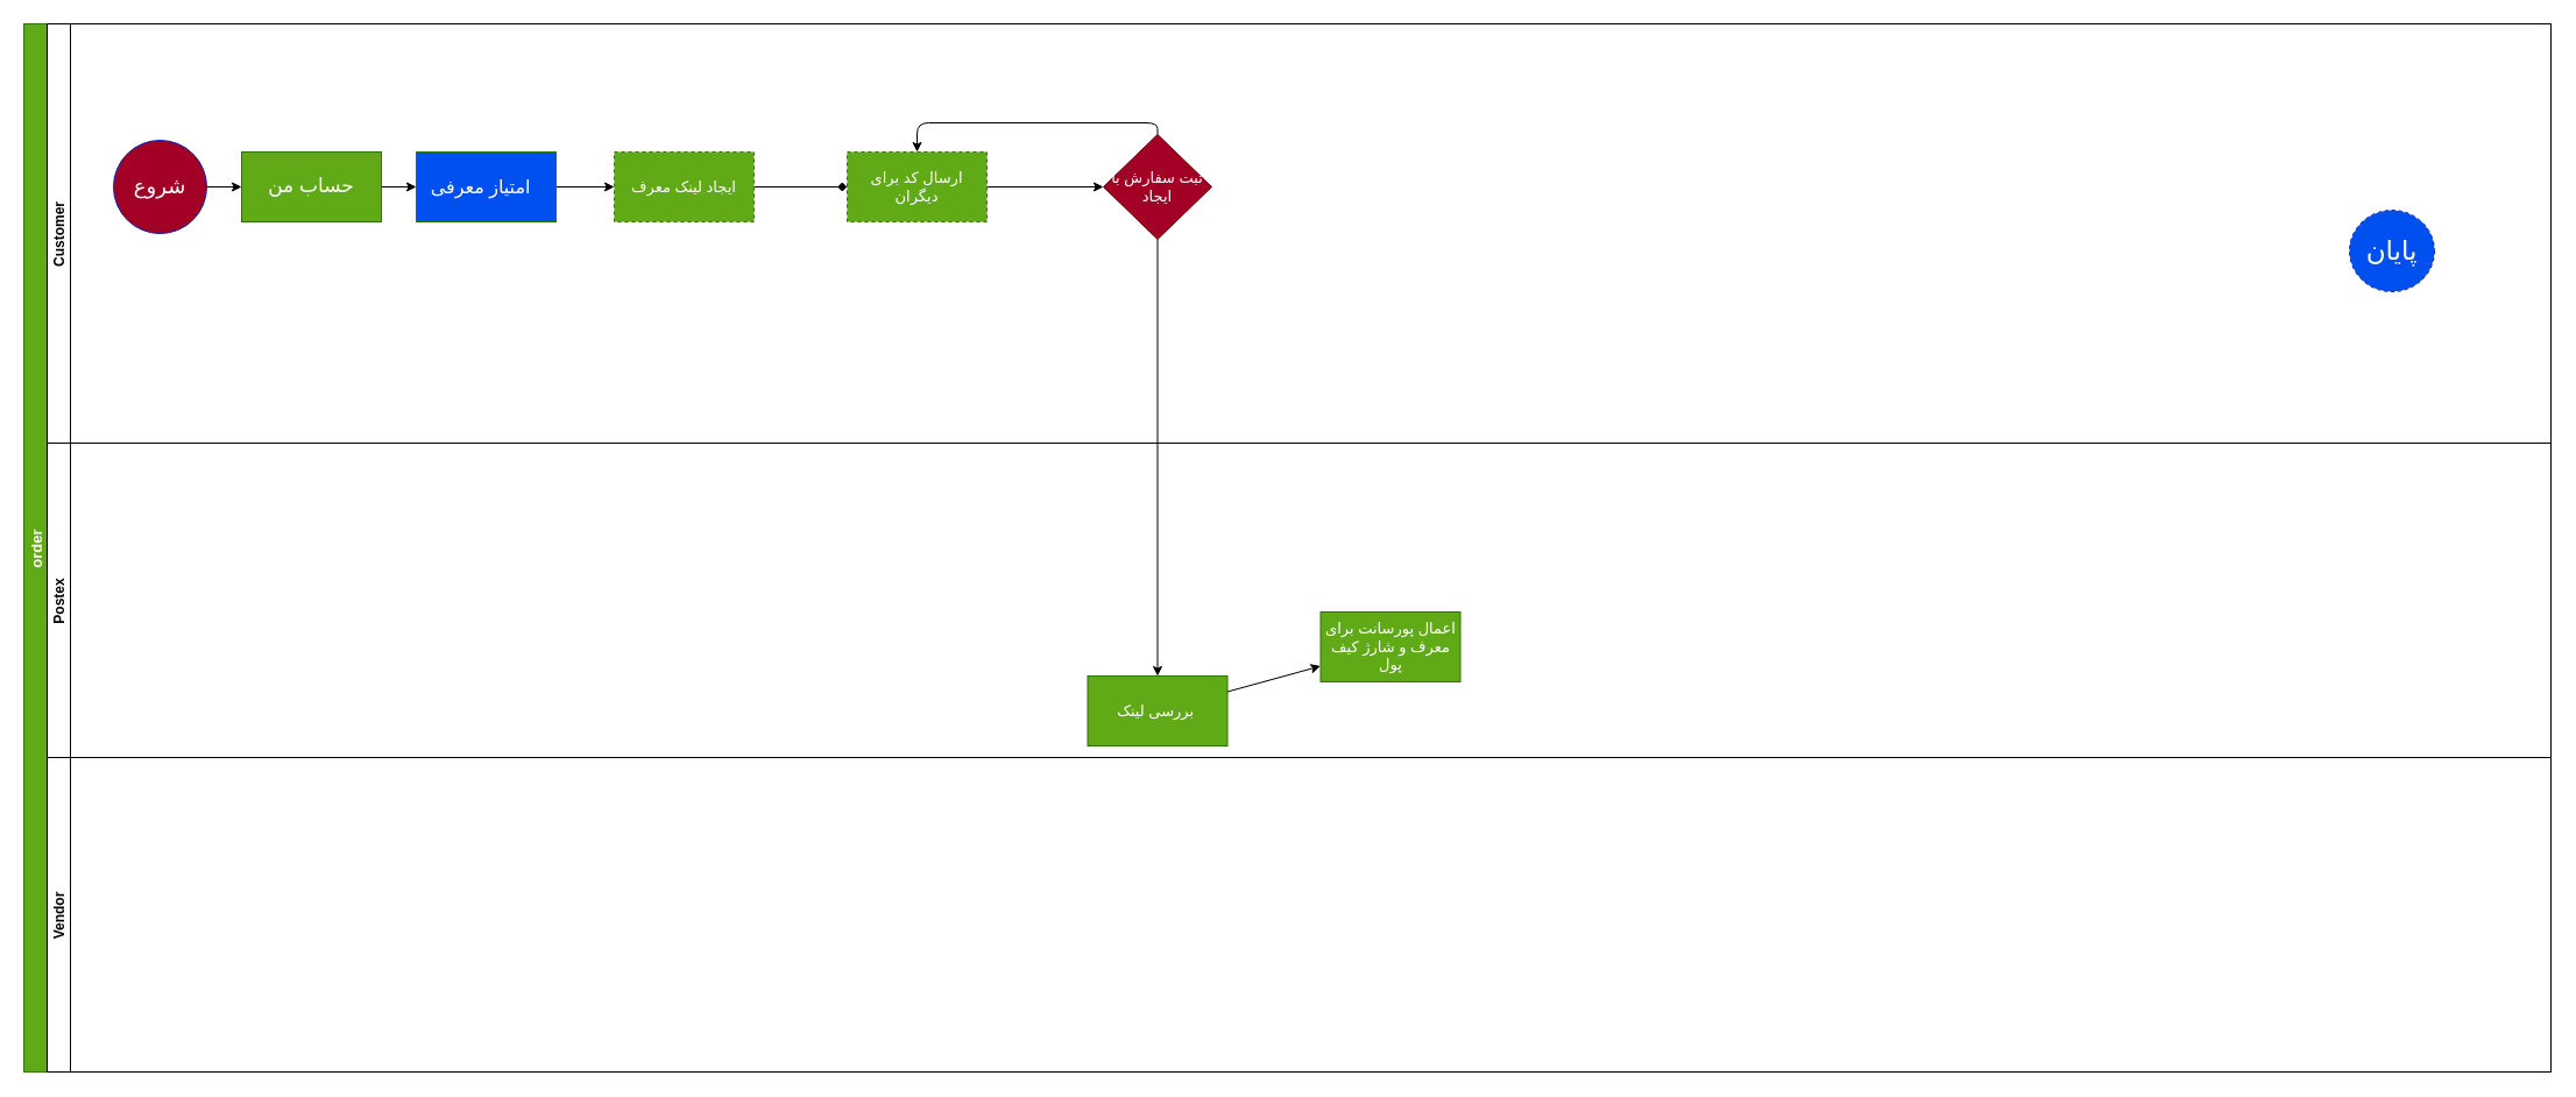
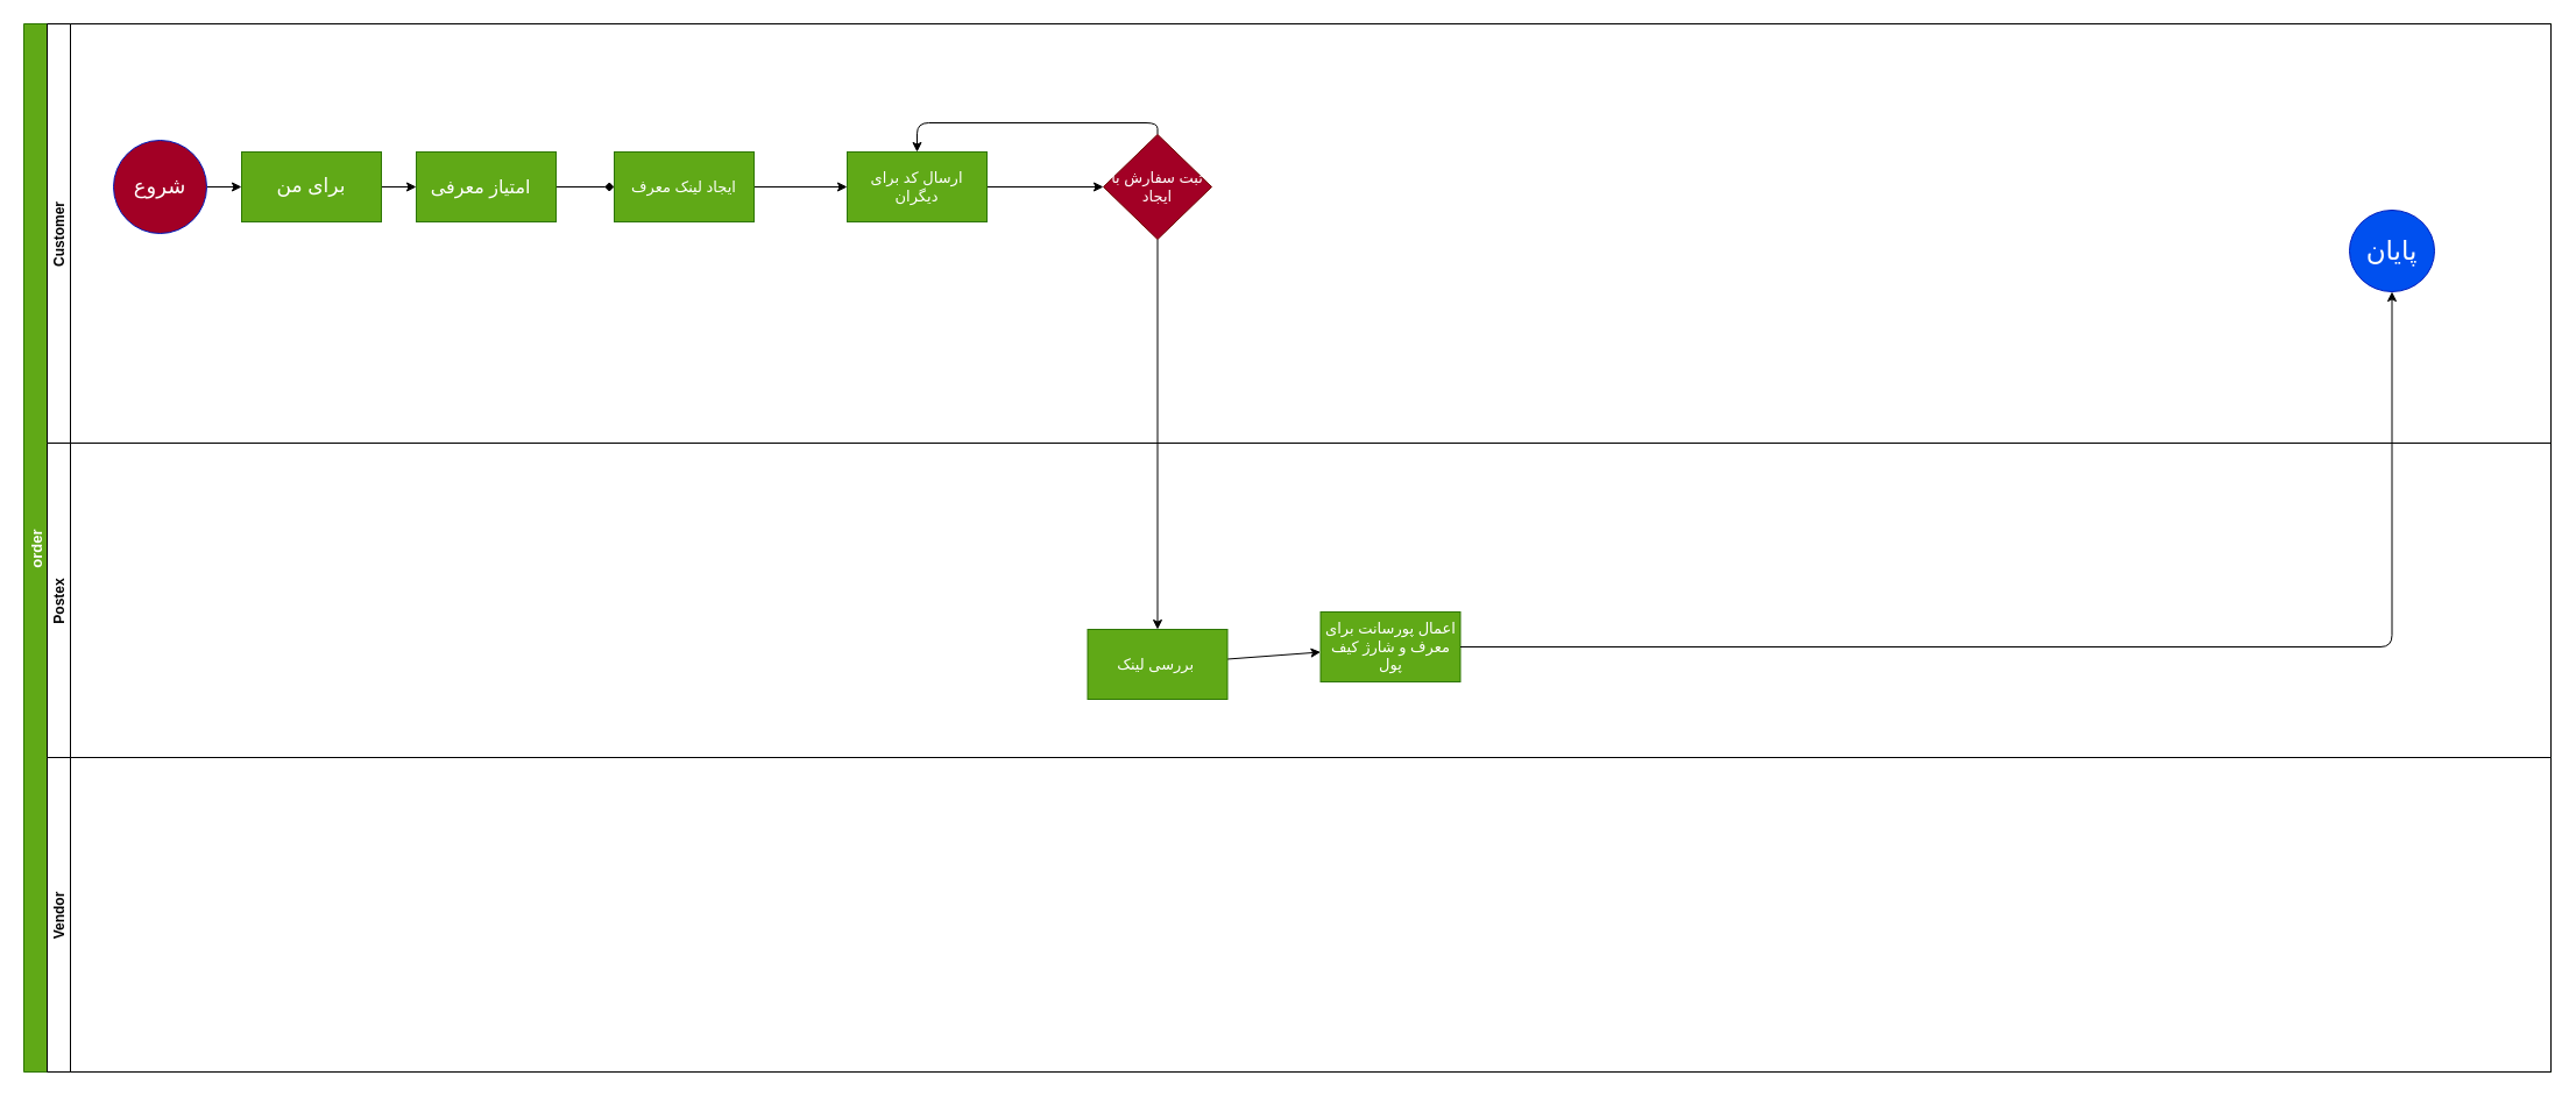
  <mxCell id="0" />
  <mxCell id="1" parent="0" />
  <mxCell id="2" value="order" style="swimlane;childLayout=stackLayout;resizeParent=1;resizeParentMax=0;horizontal=0;startSize=20;horizontalStack=0;fillColor=#60a917;strokeColor=#2D7600;fontColor=#ffffff;fontSize=13;" vertex="1" parent="1"><mxGeometry x="20" y="20" width="2170" height="900" as="geometry" /></mxCell>
  <mxCell id="3" value="Customer" style="swimlane;startSize=20;horizontal=0;" vertex="1" parent="2"><mxGeometry x="20" width="2150" height="360" as="geometry" /></mxCell>
  <mxCell id="4" value="" style="edgeStyle=orthogonalEdgeStyle;rounded=0;orthogonalLoop=1;jettySize=auto;html=1;fontSize=13;" edge="1" parent="3" source="5" target="7"><mxGeometry relative="1" as="geometry" /></mxCell>
  <mxCell id="5" value="&lt;font style=&quot;font-size: 18px&quot;&gt;شروع&lt;/font&gt;" style="ellipse;whiteSpace=wrap;html=1;aspect=fixed;fontSize=13;fillColor=#a20025;strokeColor=#001DBC;fontColor=#ffffff;" vertex="1" parent="3"><mxGeometry x="57" y="100" width="80" height="80" as="geometry" /></mxCell>
  <mxCell id="6" value="" style="edgeStyle=orthogonalEdgeStyle;rounded=0;orthogonalLoop=1;jettySize=auto;html=1;fontSize=13;" edge="1" parent="3" source="7" target="9"><mxGeometry relative="1" as="geometry" /></mxCell>
- <mxCell id="7" value="&lt;font style=&quot;font-size: 17px&quot;&gt;حساب من&lt;/font&gt;" style="whiteSpace=wrap;html=1;fontSize=13;fontColor=#ffffff;strokeColor=#2D7600;fillColor=#60a917;" vertex="1" parent="3"><mxGeometry x="167" y="110" width="120" height="60" as="geometry" /></mxCell>
- <mxCell id="8" style="edgeStyle=none;html=1;exitX=1;exitY=0.5;exitDx=0;exitDy=0;entryX=0;entryY=0.5;entryDx=0;entryDy=0;" edge="1" parent="3" source="9" target="11"><mxGeometry relative="1" as="geometry" /></mxCell>
- <mxCell id="9" value="&lt;font style=&quot;font-size: 16px&quot;&gt;امتیاز معرفی&amp;nbsp;&amp;nbsp;&lt;/font&gt;" style="whiteSpace=wrap;html=1;fontSize=13;fontColor=#ffffff;strokeColor=#2D7600;fillColor=#0050ef;" vertex="1" parent="3"><mxGeometry x="317" y="110" width="120" height="60" as="geometry" /></mxCell>
- <mxCell id="10" style="edgeStyle=none;html=1;exitX=1;exitY=0.5;exitDx=0;exitDy=0;entryX=0;entryY=0.5;entryDx=0;entryDy=0;endArrow=diamond;" edge="1" parent="3" source="11" target="14"><mxGeometry relative="1" as="geometry" /></mxCell>
- <mxCell id="11" value="ایجاد لینک معرف" style="whiteSpace=wrap;html=1;fontSize=13;fontColor=#ffffff;strokeColor=#2D7600;fillColor=#60a917;dashed=1;" vertex="1" parent="3"><mxGeometry x="487" y="110" width="120" height="60" as="geometry" /></mxCell>
- <mxCell id="12" value="&lt;font style=&quot;font-size: 23px&quot;&gt;پایان&lt;/font&gt;" style="ellipse;whiteSpace=wrap;html=1;fillColor=#0050ef;strokeColor=#001DBC;fontColor=#ffffff;dashed=1;" vertex="1" parent="3"><mxGeometry x="1977" y="160" width="73" height="70" as="geometry" /></mxCell>
+ <mxCell id="7" value="&lt;font style=&quot;font-size: 17px&quot;&gt;برای من&lt;/font&gt;" style="whiteSpace=wrap;html=1;fontSize=13;fontColor=#ffffff;strokeColor=#2D7600;fillColor=#60a917;" vertex="1" parent="3"><mxGeometry x="167" y="110" width="120" height="60" as="geometry" /></mxCell>
+ <mxCell id="8" style="edgeStyle=none;html=1;exitX=1;exitY=0.5;exitDx=0;exitDy=0;entryX=0;entryY=0.5;entryDx=0;entryDy=0;endArrow=diamond;" edge="1" parent="3" source="9" target="11"><mxGeometry relative="1" as="geometry" /></mxCell>
+ <mxCell id="9" value="&lt;font style=&quot;font-size: 16px&quot;&gt;امتیاز معرفی&amp;nbsp;&amp;nbsp;&lt;/font&gt;" style="whiteSpace=wrap;html=1;fontSize=13;fontColor=#ffffff;strokeColor=#2D7600;fillColor=#60a917;" vertex="1" parent="3"><mxGeometry x="317" y="110" width="120" height="60" as="geometry" /></mxCell>
+ <mxCell id="10" style="edgeStyle=none;html=1;exitX=1;exitY=0.5;exitDx=0;exitDy=0;entryX=0;entryY=0.5;entryDx=0;entryDy=0;" edge="1" parent="3" source="11" target="14"><mxGeometry relative="1" as="geometry" /></mxCell>
+ <mxCell id="11" value="ایجاد لینک معرف" style="whiteSpace=wrap;html=1;fontSize=13;fontColor=#ffffff;strokeColor=#2D7600;fillColor=#60a917;" vertex="1" parent="3"><mxGeometry x="487" y="110" width="120" height="60" as="geometry" /></mxCell>
+ <mxCell id="12" value="&lt;font style=&quot;font-size: 23px&quot;&gt;پایان&lt;/font&gt;" style="ellipse;whiteSpace=wrap;html=1;fillColor=#0050ef;strokeColor=#001DBC;fontColor=#ffffff;" vertex="1" parent="3"><mxGeometry x="1977" y="160" width="73" height="70" as="geometry" /></mxCell>
  <mxCell id="13" value="" style="edgeStyle=none;html=1;" edge="1" parent="3" source="14" target="16"><mxGeometry relative="1" as="geometry" /></mxCell>
- <mxCell id="14" value="ارسال کد برای دیگران" style="whiteSpace=wrap;html=1;fontSize=13;fontColor=#ffffff;strokeColor=#2D7600;fillColor=#60a917;dashed=1;" vertex="1" parent="3"><mxGeometry x="687" y="110" width="120" height="60" as="geometry" /></mxCell>
+ <mxCell id="14" value="ارسال کد برای دیگران" style="whiteSpace=wrap;html=1;fontSize=13;fontColor=#ffffff;strokeColor=#2D7600;fillColor=#60a917;" vertex="1" parent="3"><mxGeometry x="687" y="110" width="120" height="60" as="geometry" /></mxCell>
  <mxCell id="15" style="edgeStyle=orthogonalEdgeStyle;html=1;exitX=0.5;exitY=0;exitDx=0;exitDy=0;entryX=0.5;entryY=0;entryDx=0;entryDy=0;" edge="1" parent="3" source="16" target="14"><mxGeometry relative="1" as="geometry" /></mxCell>
  <mxCell id="16" value="ثبت سفارش با ایجاد" style="rhombus;whiteSpace=wrap;html=1;fontSize=13;fontColor=#ffffff;strokeColor=#6F0000;fillColor=#a20025;" vertex="1" parent="3"><mxGeometry x="907" y="95" width="93" height="90" as="geometry" /></mxCell>
  <mxCell id="17" value="Postex" style="swimlane;startSize=20;horizontal=0;" vertex="1" parent="2"><mxGeometry x="20" y="360" width="2150" height="270" as="geometry" /></mxCell>
  <mxCell id="18" value="" style="edgeStyle=none;html=1;" edge="1" parent="17" source="19" target="20"><mxGeometry relative="1" as="geometry" /></mxCell>
- <mxCell id="19" value="بررسی لینک&amp;nbsp;" style="whiteSpace=wrap;html=1;fontSize=13;fontColor=#ffffff;strokeColor=#2D7600;fillColor=#60a917;" vertex="1" parent="17"><mxGeometry x="893.5" y="200" width="120" height="60" as="geometry" /></mxCell>
+ <mxCell id="19" value="بررسی لینک&amp;nbsp;" style="whiteSpace=wrap;html=1;fontSize=13;fontColor=#ffffff;strokeColor=#2D7600;fillColor=#60a917;" vertex="1" parent="17"><mxGeometry x="893.5" y="160" width="120" height="60" as="geometry" /></mxCell>
  <mxCell id="20" value="اعمال پورسانت برای معرف و شارژ کیف پول" style="whiteSpace=wrap;html=1;fontSize=13;fontColor=#ffffff;strokeColor=#2D7600;fillColor=#60a917;" vertex="1" parent="17"><mxGeometry x="1093.5" y="145" width="120" height="60" as="geometry" /></mxCell>
  <mxCell id="21" value="Vendor" style="swimlane;startSize=20;horizontal=0;" vertex="1" parent="2"><mxGeometry x="20" y="630" width="2150" height="270" as="geometry" /></mxCell>
  <mxCell id="22" value="" style="edgeStyle=none;html=1;" edge="1" parent="2" source="16" target="19"><mxGeometry relative="1" as="geometry" /></mxCell>
+ <mxCell id="23" style="edgeStyle=orthogonalEdgeStyle;html=1;exitX=1;exitY=0.5;exitDx=0;exitDy=0;" edge="1" parent="2" source="20" target="12"><mxGeometry relative="1" as="geometry" /></mxCell>
